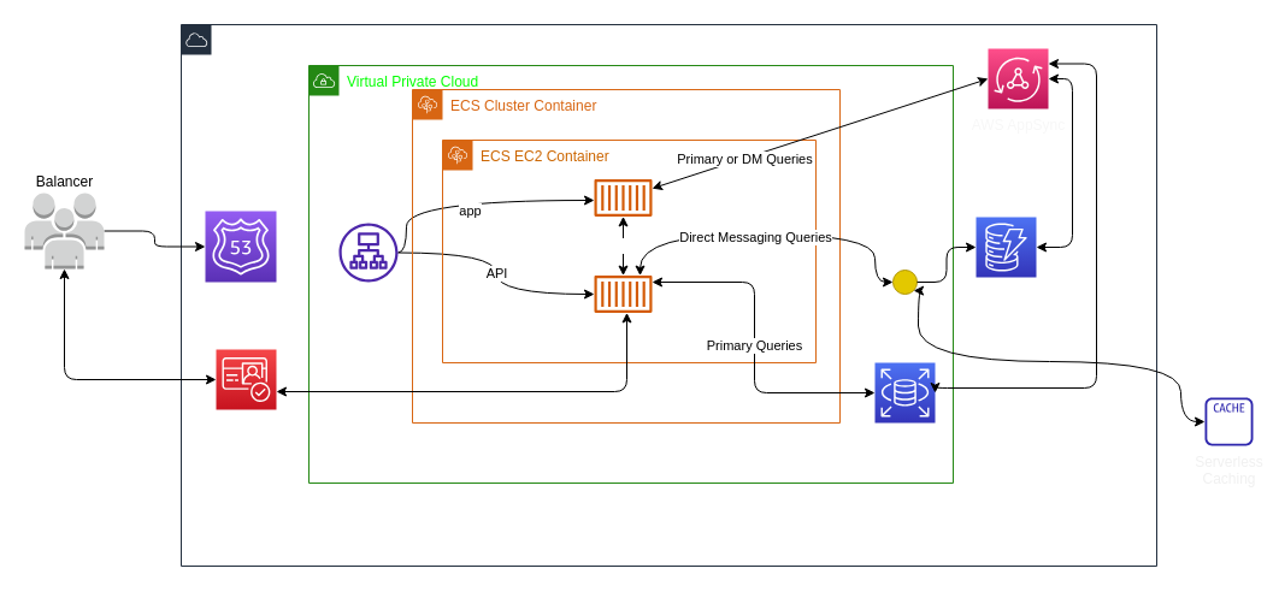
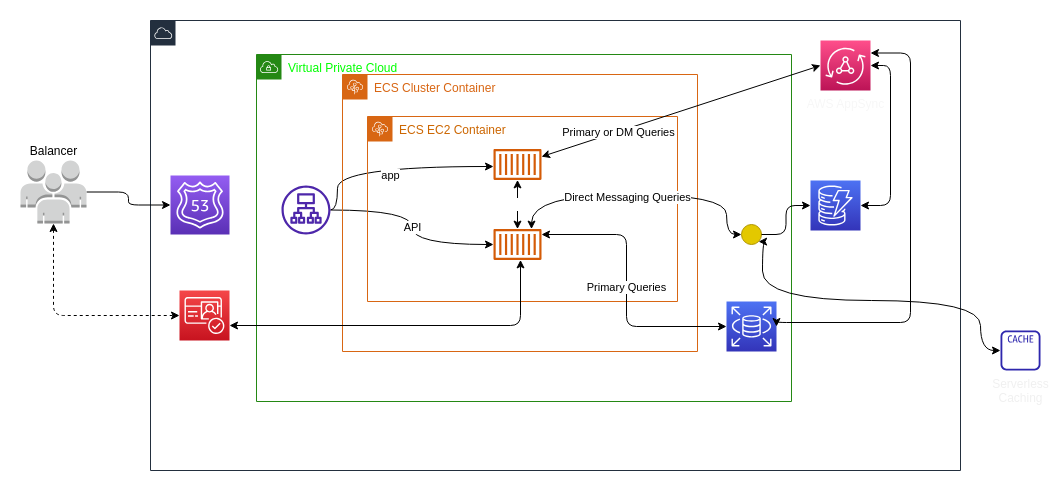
  <mxCell id="0" />
  <mxCell id="1" parent="0" />
  <mxCell id="2" value="AWS Cloud" style="points=[[0,0],[0.25,0],[0.5,0],[0.75,0],[1,0],[1,0.25],[1,0.5],[1,0.75],[1,1],[0.75,1],[0.5,1],[0.25,1],[0,1],[0,0.75],[0,0.5],[0,0.25]];outlineConnect=0;gradientColor=none;html=1;whiteSpace=wrap;fontSize=12;fontStyle=0;container=1;pointerEvents=0;collapsible=0;recursiveResize=0;shape=mxgraph.aws4.group;grIcon=mxgraph.aws4.group_aws_cloud;strokeColor=#232F3E;fillColor=none;verticalAlign=top;align=left;spacingLeft=30;fontColor=#FFFFFF;dashed=0;rounded=1;" vertex="1" parent="1"><mxGeometry x="150" y="20" width="810" height="450" as="geometry" /></mxCell>
  <mxCell id="3" value="&lt;font color=&quot;#00ff00&quot;&gt;Virtual Private Cloud&lt;/font&gt;" style="points=[[0,0],[0.25,0],[0.5,0],[0.75,0],[1,0],[1,0.25],[1,0.5],[1,0.75],[1,1],[0.75,1],[0.5,1],[0.25,1],[0,1],[0,0.75],[0,0.5],[0,0.25]];outlineConnect=0;gradientColor=none;html=1;whiteSpace=wrap;fontSize=12;fontStyle=0;container=1;pointerEvents=0;collapsible=0;recursiveResize=0;shape=mxgraph.aws4.group;grIcon=mxgraph.aws4.group_vpc;strokeColor=#248814;fillColor=none;verticalAlign=top;align=left;spacingLeft=30;fontColor=#FFFFFF;dashed=0;rounded=1;" vertex="1" parent="2"><mxGeometry x="106" y="34" width="535" height="347" as="geometry" /></mxCell>
  <mxCell id="4" value="app" style="edgeStyle=orthogonalEdgeStyle;rounded=1;orthogonalLoop=1;jettySize=auto;html=1;curved=1;" edge="1" parent="3" source="6" target="11"><mxGeometry x="-0.007" y="-9" relative="1" as="geometry"><Array as="points"><mxPoint x="81" y="155" /><mxPoint x="81" y="112" /></Array><mxPoint as="offset" /></mxGeometry></mxCell>
  <mxCell id="5" value="API" style="rounded=1;orthogonalLoop=1;jettySize=auto;html=1;edgeStyle=orthogonalEdgeStyle;curved=1;" edge="1" parent="3" source="6" target="9"><mxGeometry relative="1" as="geometry" /></mxCell>
  <mxCell id="6" value="Load Balancer" style="outlineConnect=0;fontColor=#FFFFFF;gradientColor=none;fillColor=#4D27AA;strokeColor=none;dashed=0;verticalLabelPosition=bottom;verticalAlign=top;align=center;html=1;fontSize=12;fontStyle=0;aspect=fixed;pointerEvents=1;shape=mxgraph.aws4.application_load_balancer;rounded=1;" vertex="1" parent="3"><mxGeometry x="25" y="131" width="49" height="49" as="geometry" /></mxCell>
  <mxCell id="7" value="ECS Cluster Container" style="points=[[0,0],[0.25,0],[0.5,0],[0.75,0],[1,0],[1,0.25],[1,0.5],[1,0.75],[1,1],[0.75,1],[0.5,1],[0.25,1],[0,1],[0,0.75],[0,0.5],[0,0.25]];outlineConnect=0;gradientColor=none;html=1;whiteSpace=wrap;fontSize=12;fontStyle=0;container=1;pointerEvents=0;collapsible=0;recursiveResize=0;shape=mxgraph.aws4.group;grIcon=mxgraph.aws4.group_elastic_beanstalk;strokeColor=#D86613;fillColor=none;verticalAlign=top;align=left;spacingLeft=30;fontColor=#D86613;dashed=0;rounded=1;" vertex="1" parent="3"><mxGeometry x="86" y="20" width="355" height="277" as="geometry" /></mxCell>
  <mxCell id="8" value="&lt;font color=&quot;#cc6600&quot;&gt;ECS EC2 Container&lt;/font&gt;" style="points=[[0,0],[0.25,0],[0.5,0],[0.75,0],[1,0],[1,0.25],[1,0.5],[1,0.75],[1,1],[0.75,1],[0.5,1],[0.25,1],[0,1],[0,0.75],[0,0.5],[0,0.25]];outlineConnect=0;gradientColor=none;html=1;whiteSpace=wrap;fontSize=12;fontStyle=0;container=1;pointerEvents=0;collapsible=0;recursiveResize=0;shape=mxgraph.aws4.group;grIcon=mxgraph.aws4.group_elastic_beanstalk;strokeColor=#D86613;fillColor=none;verticalAlign=top;align=left;spacingLeft=30;fontColor=#FFFFFF;dashed=0;rounded=1;" vertex="1" parent="7"><mxGeometry x="25" y="42" width="310" height="185" as="geometry" /></mxCell>
  <mxCell id="9" value="Backend" style="outlineConnect=0;fontColor=#FFFFFF;gradientColor=none;fillColor=#D45B07;strokeColor=none;dashed=0;verticalLabelPosition=middle;verticalAlign=middle;align=left;html=1;fontSize=12;fontStyle=0;aspect=fixed;pointerEvents=1;shape=mxgraph.aws4.container_1;labelPosition=right;rounded=1;" vertex="1" parent="8"><mxGeometry x="126" y="112.5" width="48" height="31" as="geometry" /></mxCell>
  <mxCell id="10" value="Rest API" style="edgeStyle=orthogonalEdgeStyle;rounded=1;orthogonalLoop=1;jettySize=auto;html=1;startArrow=classic;startFill=1;fontColor=#FFFFFF;" edge="1" parent="8" source="11" target="9"><mxGeometry relative="1" as="geometry" /></mxCell>
  <mxCell id="11" value="Frontend" style="outlineConnect=0;fontColor=#FFFFFF;gradientColor=none;fillColor=#D45B07;strokeColor=none;dashed=0;verticalLabelPosition=middle;verticalAlign=middle;align=left;html=1;fontSize=12;fontStyle=0;aspect=fixed;pointerEvents=1;shape=mxgraph.aws4.container_1;labelPosition=right;rounded=1;" vertex="1" parent="8"><mxGeometry x="126" y="32.5" width="48" height="31" as="geometry" /></mxCell>
  <mxCell id="12" value="Primary Queries" style="edgeStyle=orthogonalEdgeStyle;rounded=1;orthogonalLoop=1;jettySize=auto;html=1;startArrow=classic;startFill=1;" edge="1" parent="3" source="13" target="9"><mxGeometry relative="1" as="geometry"><Array as="points"><mxPoint x="370" y="272" /><mxPoint x="370" y="180" /></Array></mxGeometry></mxCell>
  <mxCell id="13" value="Amazon&lt;br&gt;RDS" style="points=[[0,0,0],[0.25,0,0],[0.5,0,0],[0.75,0,0],[1,0,0],[0,1,0],[0.25,1,0],[0.5,1,0],[0.75,1,0],[1,1,0],[0,0.25,0],[0,0.5,0],[0,0.75,0],[1,0.25,0],[1,0.5,0],[1,0.75,0]];outlineConnect=0;fontColor=#FFFFFF;gradientColor=#4D72F3;gradientDirection=north;fillColor=#3334B9;strokeColor=#ffffff;dashed=0;verticalLabelPosition=bottom;verticalAlign=top;align=center;html=1;fontSize=12;fontStyle=0;aspect=fixed;shape=mxgraph.aws4.resourceIcon;resIcon=mxgraph.aws4.rds;rounded=1;" vertex="1" parent="3"><mxGeometry x="470" y="247" width="50" height="50" as="geometry" /></mxCell>
  <mxCell id="14" value="" style="ellipse;whiteSpace=wrap;html=1;aspect=fixed;fillColor=#e3c800;fontColor=#000000;strokeColor=#B09500;rounded=1;" vertex="1" parent="3"><mxGeometry x="485" y="170" width="20" height="20" as="geometry" /></mxCell>
  <mxCell id="15" style="edgeStyle=orthogonalEdgeStyle;rounded=1;orthogonalLoop=1;jettySize=auto;html=1;entryX=0;entryY=0.5;entryDx=0;entryDy=0;startArrow=classic;startFill=1;curved=1;" edge="1" parent="3" source="9" target="14"><mxGeometry relative="1" as="geometry"><Array as="points"><mxPoint x="275" y="140" /><mxPoint x="470" y="140" /><mxPoint x="470" y="180" /></Array></mxGeometry></mxCell>
  <mxCell id="16" value="Direct Messaging Queries" style="edgeLabel;html=1;align=center;verticalAlign=middle;resizable=0;points=[];rounded=1;" vertex="1" connectable="0" parent="15"><mxGeometry x="0.341" y="3" relative="1" as="geometry"><mxPoint x="-61" y="5" as="offset" /></mxGeometry></mxCell>
  <mxCell id="17" style="edgeStyle=orthogonalEdgeStyle;rounded=1;orthogonalLoop=1;jettySize=auto;html=1;exitX=1;exitY=0.5;exitDx=0;exitDy=0;exitPerimeter=0;entryX=1;entryY=0.5;entryDx=0;entryDy=0;entryPerimeter=0;startArrow=classic;startFill=1;" edge="1" parent="2" source="18" target="19"><mxGeometry relative="1" as="geometry" /></mxCell>
  <mxCell id="18" value="AWS AppSync" style="points=[[0,0,0],[0.25,0,0],[0.5,0,0],[0.75,0,0],[1,0,0],[0,1,0],[0.25,1,0],[0.5,1,0],[0.75,1,0],[1,1,0],[0,0.25,0],[0,0.5,0],[0,0.75,0],[1,0.25,0],[1,0.5,0],[1,0.75,0]];outlineConnect=0;fontColor=#f7f7f7;gradientColor=#FF4F8B;gradientDirection=north;fillColor=#BC1356;strokeColor=#ffffff;dashed=0;verticalLabelPosition=bottom;verticalAlign=top;align=center;html=1;fontSize=12;fontStyle=0;aspect=fixed;shape=mxgraph.aws4.resourceIcon;resIcon=mxgraph.aws4.appsync;rounded=1;" vertex="1" parent="2"><mxGeometry x="670" y="20" width="50" height="50" as="geometry" /></mxCell>
  <mxCell id="19" value="Amazon&lt;br&gt;DynamoDB" style="points=[[0,0,0],[0.25,0,0],[0.5,0,0],[0.75,0,0],[1,0,0],[0,1,0],[0.25,1,0],[0.5,1,0],[0.75,1,0],[1,1,0],[0,0.25,0],[0,0.5,0],[0,0.75,0],[1,0.25,0],[1,0.5,0],[1,0.75,0]];outlineConnect=0;fontColor=#FFFFFF;gradientColor=#4D72F3;gradientDirection=north;fillColor=#3334B9;strokeColor=#ffffff;dashed=0;verticalLabelPosition=bottom;verticalAlign=top;align=center;html=1;fontSize=12;fontStyle=0;aspect=fixed;shape=mxgraph.aws4.resourceIcon;resIcon=mxgraph.aws4.dynamodb;rounded=1;" vertex="1" parent="2"><mxGeometry x="660" y="160" width="50" height="50" as="geometry" /></mxCell>
  <mxCell id="20" style="edgeStyle=orthogonalEdgeStyle;rounded=1;orthogonalLoop=1;jettySize=auto;html=1;entryX=1;entryY=0.25;entryDx=0;entryDy=0;entryPerimeter=0;startArrow=classic;startFill=1;exitX=1;exitY=0.5;exitDx=0;exitDy=0;exitPerimeter=0;" edge="1" parent="2" source="13" target="18"><mxGeometry relative="1" as="geometry"><Array as="points"><mxPoint x="760" y="302" /><mxPoint x="760" y="33" /></Array></mxGeometry></mxCell>
  <mxCell id="21" value="DNS" style="points=[[0,0,0],[0.25,0,0],[0.5,0,0],[0.75,0,0],[1,0,0],[0,1,0],[0.25,1,0],[0.5,1,0],[0.75,1,0],[1,1,0],[0,0.25,0],[0,0.5,0],[0,0.75,0],[1,0.25,0],[1,0.5,0],[1,0.75,0]];outlineConnect=0;fontColor=#FFFFFF;gradientColor=#945DF2;gradientDirection=north;fillColor=#5A30B5;strokeColor=#ffffff;dashed=0;verticalLabelPosition=bottom;verticalAlign=top;align=center;html=1;fontSize=12;fontStyle=0;aspect=fixed;shape=mxgraph.aws4.resourceIcon;resIcon=mxgraph.aws4.route_53;rounded=1;" vertex="1" parent="2"><mxGeometry x="20" y="155" width="59" height="59" as="geometry" /></mxCell>
  <mxCell id="22" value="Authentication" style="points=[[0,0,0],[0.25,0,0],[0.5,0,0],[0.75,0,0],[1,0,0],[0,1,0],[0.25,1,0],[0.5,1,0],[0.75,1,0],[1,1,0],[0,0.25,0],[0,0.5,0],[0,0.75,0],[1,0.25,0],[1,0.5,0],[1,0.75,0]];outlineConnect=0;fontColor=#FFFFFF;gradientColor=#F54749;gradientDirection=north;fillColor=#C7131F;strokeColor=#ffffff;dashed=0;verticalLabelPosition=bottom;verticalAlign=top;align=center;html=1;fontSize=12;fontStyle=0;aspect=fixed;shape=mxgraph.aws4.resourceIcon;resIcon=mxgraph.aws4.cognito;rounded=1;" vertex="1" parent="2"><mxGeometry x="29" y="270" width="50" height="50" as="geometry" /></mxCell>
  <mxCell id="23" style="edgeStyle=orthogonalEdgeStyle;rounded=1;orthogonalLoop=1;jettySize=auto;html=1;startArrow=classic;startFill=1;" edge="1" parent="2" source="22" target="9"><mxGeometry relative="1" as="geometry"><Array as="points"><mxPoint x="370" y="305" /></Array></mxGeometry></mxCell>
  <mxCell id="24" value="Primary or DM Queries" style="rounded=1;orthogonalLoop=1;jettySize=auto;html=1;entryX=0;entryY=0.5;entryDx=0;entryDy=0;entryPerimeter=0;startArrow=classic;startFill=1;" edge="1" parent="2" source="11" target="18"><mxGeometry x="-0.45" y="-1" relative="1" as="geometry"><mxPoint as="offset" /></mxGeometry></mxCell>
  <mxCell id="25" style="edgeStyle=orthogonalEdgeStyle;rounded=1;orthogonalLoop=1;jettySize=auto;html=1;exitX=1;exitY=0.5;exitDx=0;exitDy=0;" edge="1" parent="2" source="14" target="19"><mxGeometry relative="1" as="geometry" /></mxCell>
  <mxCell id="26" value="Serverless&lt;br&gt;Caching" style="outlineConnect=0;fontColor=#F0F0F0;gradientColor=none;fillColor=#2E27AD;strokeColor=none;dashed=0;verticalLabelPosition=bottom;verticalAlign=top;align=center;html=1;fontSize=12;fontStyle=0;aspect=fixed;pointerEvents=1;shape=mxgraph.aws4.cache_node;rounded=1;" vertex="1" parent="1"><mxGeometry x="1000" y="330" width="40" height="40" as="geometry" /></mxCell>
  <mxCell id="27" style="edgeStyle=orthogonalEdgeStyle;rounded=1;orthogonalLoop=1;jettySize=auto;html=1;entryX=0;entryY=0.5;entryDx=0;entryDy=0;entryPerimeter=0;" edge="1" parent="1" source="29" target="21"><mxGeometry relative="1" as="geometry" /></mxCell>
- <mxCell id="28" style="edgeStyle=orthogonalEdgeStyle;rounded=1;orthogonalLoop=1;jettySize=auto;html=1;startArrow=classic;startFill=1;" edge="1" parent="1" source="29" target="22"><mxGeometry relative="1" as="geometry"><Array as="points"><mxPoint x="53" y="315" /></Array></mxGeometry></mxCell>
+ <mxCell id="28" style="edgeStyle=orthogonalEdgeStyle;rounded=1;orthogonalLoop=1;jettySize=auto;html=1;startArrow=classic;startFill=1;dashed=1;" edge="1" parent="1" source="29" target="22"><mxGeometry relative="1" as="geometry"><Array as="points"><mxPoint x="53" y="315" /></Array></mxGeometry></mxCell>
  <mxCell id="29" value="Balancer" style="outlineConnect=0;dashed=0;verticalLabelPosition=top;verticalAlign=bottom;align=center;html=1;shape=mxgraph.aws3.users;fillColor=#D2D3D3;gradientColor=none;labelPosition=center;rounded=1;" vertex="1" parent="1"><mxGeometry x="20" y="160" width="66" height="63" as="geometry" /></mxCell>
  <mxCell id="30" style="edgeStyle=orthogonalEdgeStyle;rounded=1;orthogonalLoop=1;jettySize=auto;html=1;exitX=1;exitY=1;exitDx=0;exitDy=0;curved=1;targetPerimeterSpacing=1;startArrow=classic;startFill=1;" edge="1" parent="1" source="14"><mxGeometry relative="1" as="geometry"><mxPoint x="1000" y="350" as="targetPoint" /><Array as="points"><mxPoint x="762" y="300" /><mxPoint x="980" y="300" /><mxPoint x="980" y="350" /></Array></mxGeometry></mxCell>
